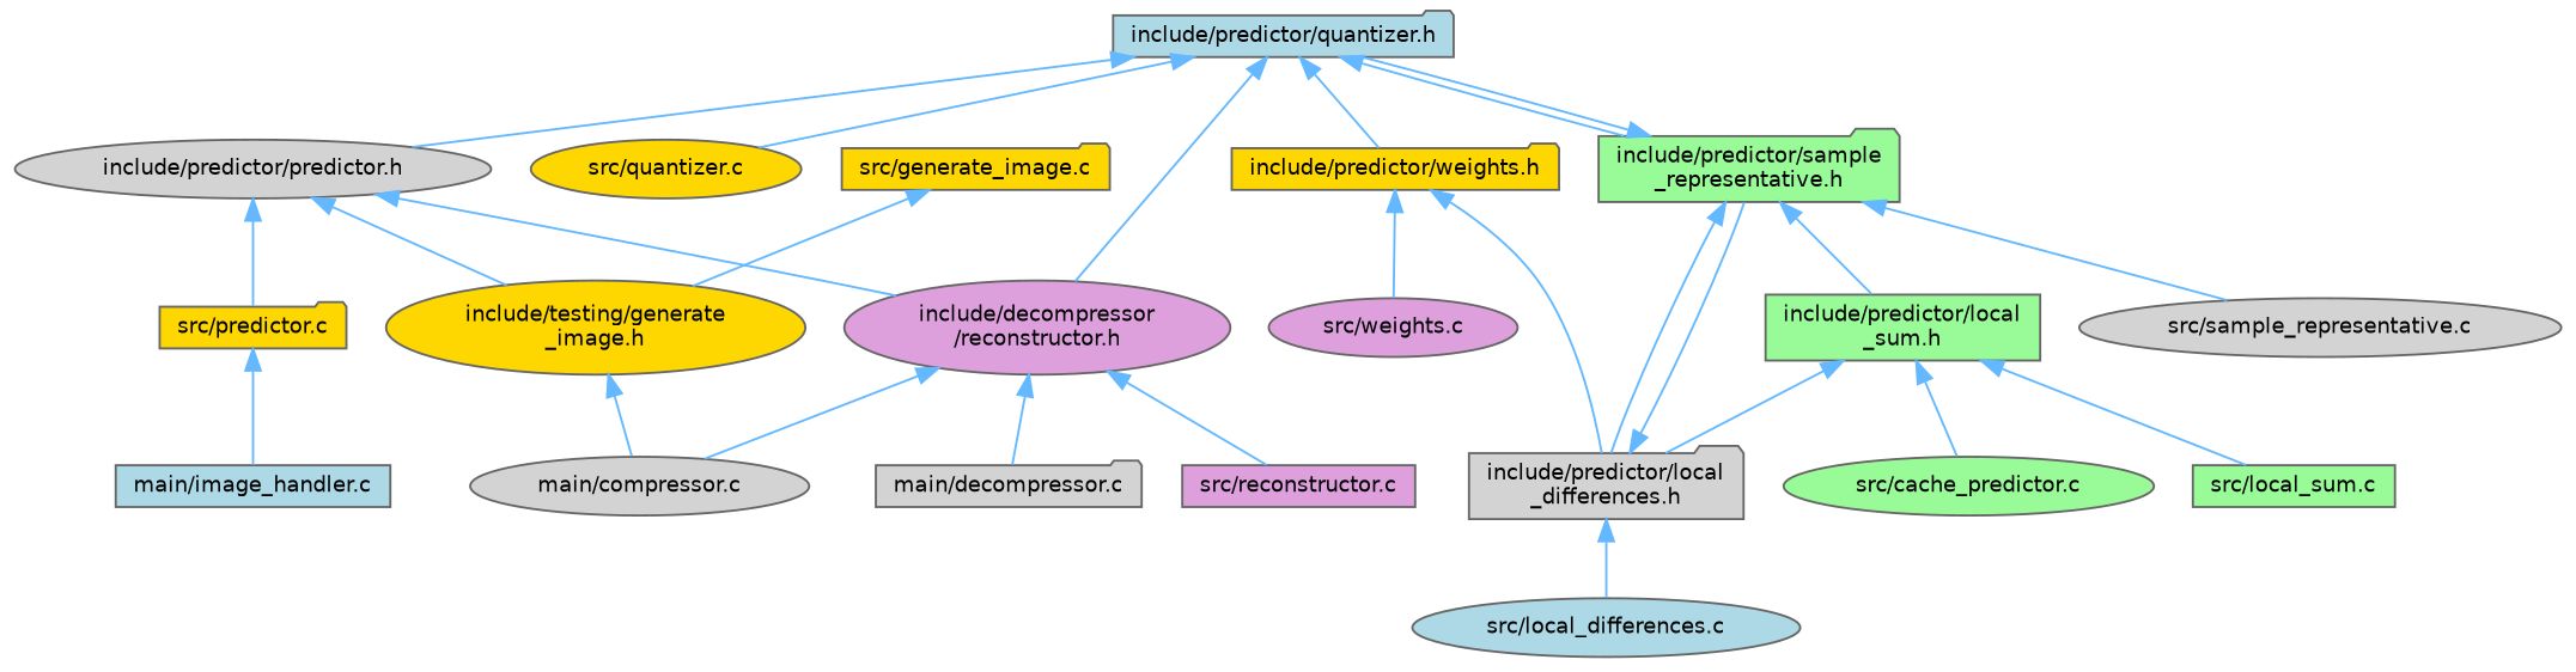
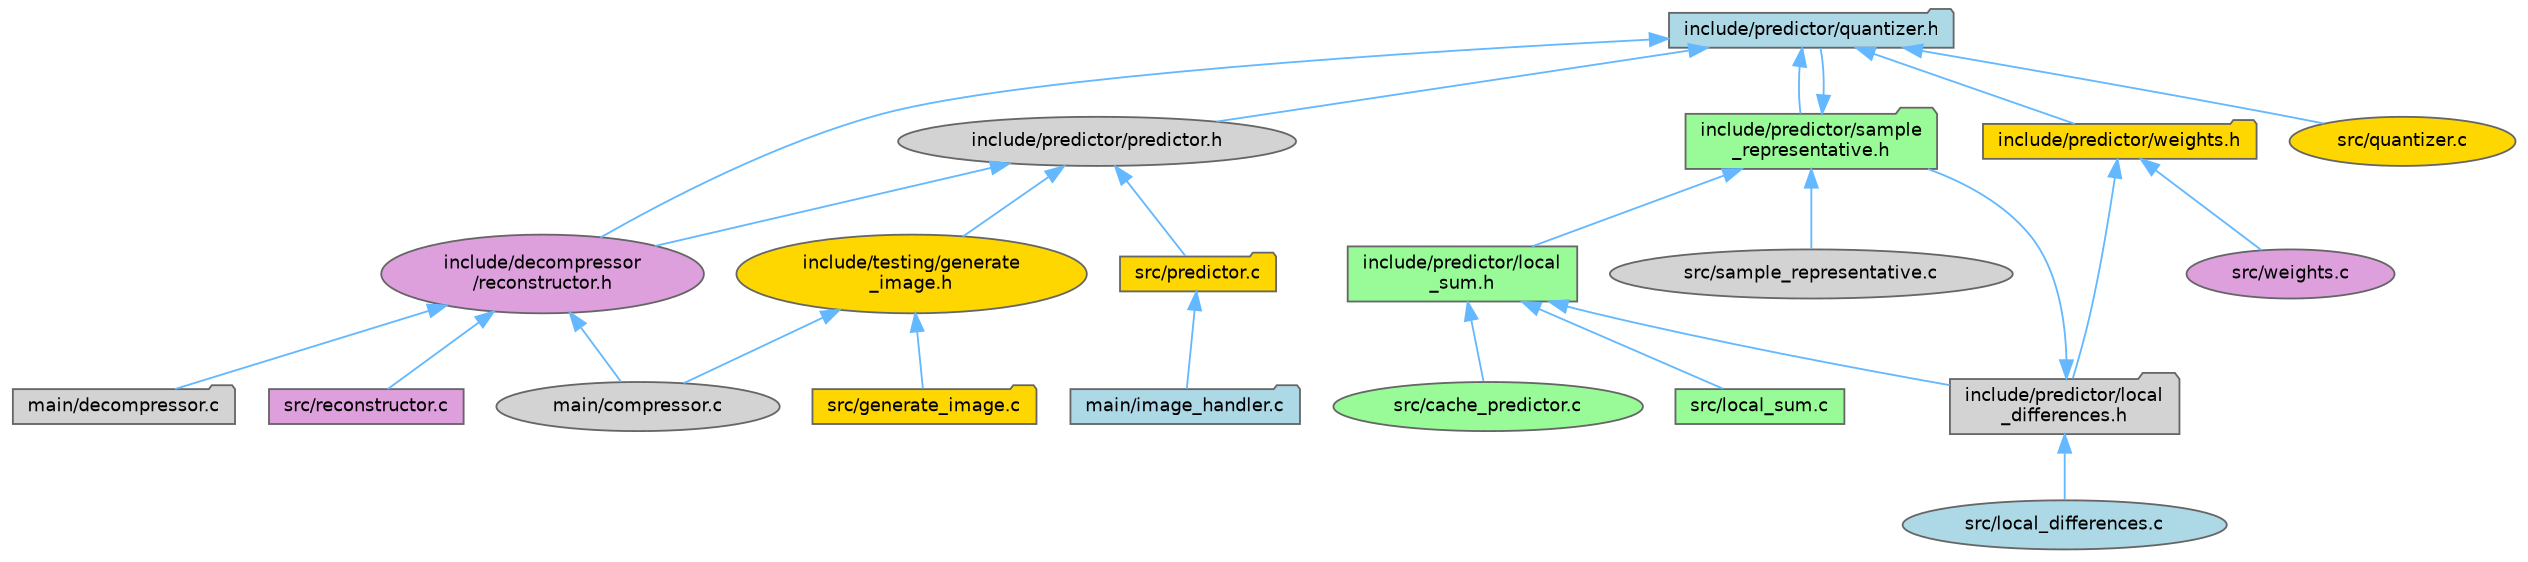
  digraph {
    fontname="DejaVu Sans"
    node [color=grey40 fillcolor=lightgrey fontname="DejaVu Sans" fontsize=10 shape=ellipse style=filled]
    edge [color=steelblue1 dir=back fontname="DejaVu Sans" fontsize=10 labelfontname=Helvetica labelfontsize=10 style=solid]
    n1 [color=gray40 fillcolor=lightblue fontcolor=black height=0.2 label="include/predictor/quantizer.h" shape=folder width=0.4]
    n2 [fillcolor=plum height=0.2 label="include/decompressor\l/reconstructor.h" width=0.4]
    n3 [height=0.2 label="include/predictor/predictor.h" width=0.4]
    n4 [fillcolor=palegreen height=0.2 label="include/predictor/sample\l_representative.h" shape=folder width=0.4]
    n5 [fillcolor=gold height=0.2 label="include/predictor/weights.h" shape=folder width=0.4]
    n6 [fillcolor=gold height=0.2 label="src/quantizer.c" width=0.4]
    n7 [height=0.2 label="main/compressor.c" width=0.4]
    n8 [height=0.2 label="main/decompressor.c" shape=folder width=0.4]
    n9 [fillcolor=plum height=0.2 label="src/reconstructor.c" shape=box width=0.4]
    n10 [fillcolor=gold height=0.2 label="include/testing/generate\l_image.h" width=0.4]
    n11 [fillcolor=gold height=0.2 label="src/predictor.c" shape=folder width=0.4]
    n12 [height=0.2 label="include/predictor/local\l_differences.h" shape=folder width=0.4]
    n13 [fillcolor=palegreen height=0.2 label="include/predictor/local\l_sum.h" shape=box width=0.4]
    n14 [height=0.2 label="src/sample_representative.c" width=0.4]
    n15 [fillcolor=plum height=0.2 label="src/weights.c" width=0.4]
    n16 [fillcolor=gold height=0.2 label="src/generate_image.c" shape=folder width=0.4]
-   n17 [fillcolor=lightblue height=0.2 label="main/image_handler.c" shape=box width=0.4]
+   n17 [fillcolor=lightblue height=0.2 label="main/image_handler.c" shape=folder width=0.4]
    n18 [fillcolor=lightblue height=0.2 label="src/local_differences.c" width=0.4]
    n19 [fillcolor=palegreen height=0.2 label="src/cache_predictor.c" width=0.4]
    n20 [fillcolor=palegreen height=0.2 label="src/local_sum.c" shape=box width=0.4]
    n1 -> n2
    n1 -> n3
    n1 -> n4
    n1 -> n5
    n1 -> n6
    n2 -> n7
    n2 -> n8
    n2 -> n9
    n3 -> n2
    n3 -> n10
    n3 -> n11
    n4 -> n1
-   n4 -> n12
    n4 -> n13
    n4 -> n14
    n5 -> n12
    n5 -> n15
    n10 -> n7
-   n16 -> n10
+   n10 -> n16
    n11 -> n17
    n12 -> n4
    n12 -> n18
    n13 -> n12
    n13 -> n19
    n13 -> n20
  }
